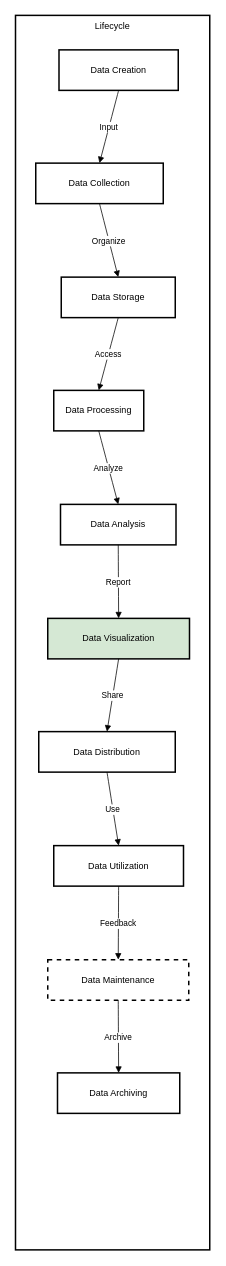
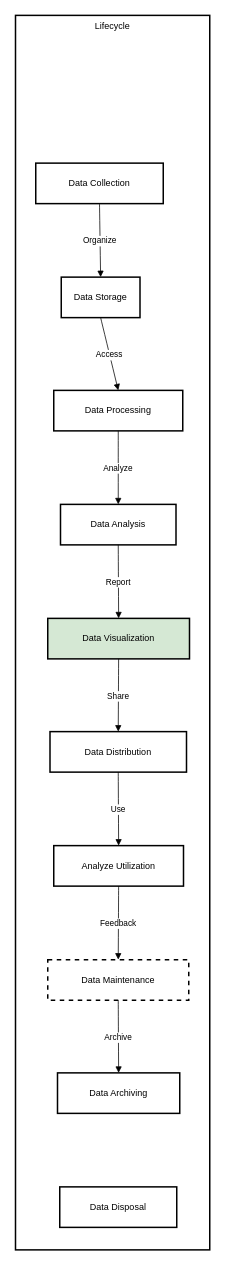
  <mxCell id="0" />
  <mxCell id="1" parent="0" />
  <mxCell id="2" value="Lifecycle" style="whiteSpace=wrap;strokeWidth=2;verticalAlign=top;" vertex="1" parent="1"><mxGeometry x="20" y="20" width="259" height="1646" as="geometry" /></mxCell>
- <mxCell id="3" value="Data Creation" style="whiteSpace=wrap;strokeWidth=2;" vertex="1" parent="2"><mxGeometry x="58" y="46" width="159" height="54" as="geometry" /></mxCell>
  <mxCell id="4" value="Data Collection" style="whiteSpace=wrap;strokeWidth=2;" vertex="1" parent="2"><mxGeometry x="27" y="197" width="170" height="54" as="geometry" /></mxCell>
- <mxCell id="5" value="Data Storage" style="whiteSpace=wrap;strokeWidth=2;" vertex="1" parent="2"><mxGeometry x="61" y="349" width="152" height="54" as="geometry" /></mxCell>
- <mxCell id="6" value="Data Processing" style="whiteSpace=wrap;strokeWidth=2;" vertex="1" parent="2"><mxGeometry x="51" y="500" width="120" height="54" as="geometry" /></mxCell>
+ <mxCell id="5" value="Data Storage" style="whiteSpace=wrap;strokeWidth=2;" vertex="1" parent="2"><mxGeometry x="61" y="349" width="105" height="54" as="geometry" /></mxCell>
+ <mxCell id="6" value="Data Processing" style="whiteSpace=wrap;strokeWidth=2;" vertex="1" parent="2"><mxGeometry x="51" y="500" width="172" height="54" as="geometry" /></mxCell>
  <mxCell id="7" value="Data Analysis" style="whiteSpace=wrap;strokeWidth=2;" vertex="1" parent="2"><mxGeometry x="60" y="652" width="154" height="54" as="geometry" /></mxCell>
  <mxCell id="8" value="Data Visualization" style="whiteSpace=wrap;strokeWidth=2;fillColor=#d5e8d4;" vertex="1" parent="2"><mxGeometry x="43" y="804" width="189" height="54" as="geometry" /></mxCell>
- <mxCell id="9" value="Data Distribution" style="whiteSpace=wrap;strokeWidth=2;" vertex="1" parent="2"><mxGeometry x="31" y="955" width="182" height="54" as="geometry" /></mxCell>
- <mxCell id="10" value="Data Utilization" style="whiteSpace=wrap;strokeWidth=2;" vertex="1" parent="2"><mxGeometry x="51" y="1107" width="173" height="54" as="geometry" /></mxCell>
+ <mxCell id="9" value="Data Distribution" style="whiteSpace=wrap;strokeWidth=2;" vertex="1" parent="2"><mxGeometry x="46" y="955" width="182" height="54" as="geometry" /></mxCell>
+ <mxCell id="10" value="Analyze Utilization" style="whiteSpace=wrap;strokeWidth=2;" vertex="1" parent="2"><mxGeometry x="51" y="1107" width="173" height="54" as="geometry" /></mxCell>
  <mxCell id="11" value="Data Maintenance" style="whiteSpace=wrap;strokeWidth=2;dashed=1;" vertex="1" parent="2"><mxGeometry x="43" y="1259" width="188" height="54" as="geometry" /></mxCell>
  <mxCell id="12" value="Data Archiving" style="whiteSpace=wrap;strokeWidth=2;" vertex="1" parent="2"><mxGeometry x="56" y="1410" width="163" height="54" as="geometry" /></mxCell>
- <mxCell id="14" value="Input" style="curved=1;startArrow=none;endArrow=block;exitX=0.5;exitY=0.99;entryX=0.5;entryY=0;" edge="1" parent="2" source="3" target="4"><mxGeometry relative="1" as="geometry"><Array as="points" /></mxGeometry></mxCell>
+ <mxCell id="13" value="Data Disposal" style="whiteSpace=wrap;strokeWidth=2;" vertex="1" parent="2"><mxGeometry x="59" y="1562" width="156" height="54" as="geometry" /></mxCell>
  <mxCell id="15" value="Organize" style="curved=1;startArrow=none;endArrow=block;exitX=0.5;exitY=1;entryX=0.5;entryY=0;" edge="1" parent="2" source="4" target="5"><mxGeometry relative="1" as="geometry"><Array as="points" /></mxGeometry></mxCell>
  <mxCell id="16" value="Access" style="curved=1;startArrow=none;endArrow=block;exitX=0.5;exitY=1;entryX=0.5;entryY=0.01;" edge="1" parent="2" source="5" target="6"><mxGeometry relative="1" as="geometry"><Array as="points" /></mxGeometry></mxCell>
  <mxCell id="17" value="Analyze" style="curved=1;startArrow=none;endArrow=block;exitX=0.5;exitY=1.01;entryX=0.5;entryY=0;" edge="1" parent="2" source="6" target="7"><mxGeometry relative="1" as="geometry"><Array as="points" /></mxGeometry></mxCell>
  <mxCell id="18" value="Report" style="curved=1;startArrow=none;endArrow=block;exitX=0.5;exitY=1;entryX=0.5;entryY=0;" edge="1" parent="2" source="7" target="8"><mxGeometry relative="1" as="geometry"><Array as="points" /></mxGeometry></mxCell>
  <mxCell id="19" value="Share" style="curved=1;startArrow=none;endArrow=block;exitX=0.5;exitY=1;entryX=0.5;entryY=0.01;" edge="1" parent="2" source="8" target="9"><mxGeometry relative="1" as="geometry"><Array as="points" /></mxGeometry></mxCell>
  <mxCell id="20" value="Use" style="curved=1;startArrow=none;endArrow=block;exitX=0.5;exitY=1.01;entryX=0.5;entryY=0;" edge="1" parent="2" source="9" target="10"><mxGeometry relative="1" as="geometry"><Array as="points" /></mxGeometry></mxCell>
  <mxCell id="21" value="Feedback" style="curved=1;startArrow=none;endArrow=block;exitX=0.5;exitY=1;entryX=0.5;entryY=0;" edge="1" parent="2" source="10" target="11"><mxGeometry relative="1" as="geometry"><Array as="points" /></mxGeometry></mxCell>
  <mxCell id="22" value="Archive" style="curved=1;startArrow=none;endArrow=block;exitX=0.5;exitY=1;entryX=0.5;entryY=0.01;" edge="1" parent="2" source="11" target="12"><mxGeometry relative="1" as="geometry"><Array as="points" /></mxGeometry></mxCell>
